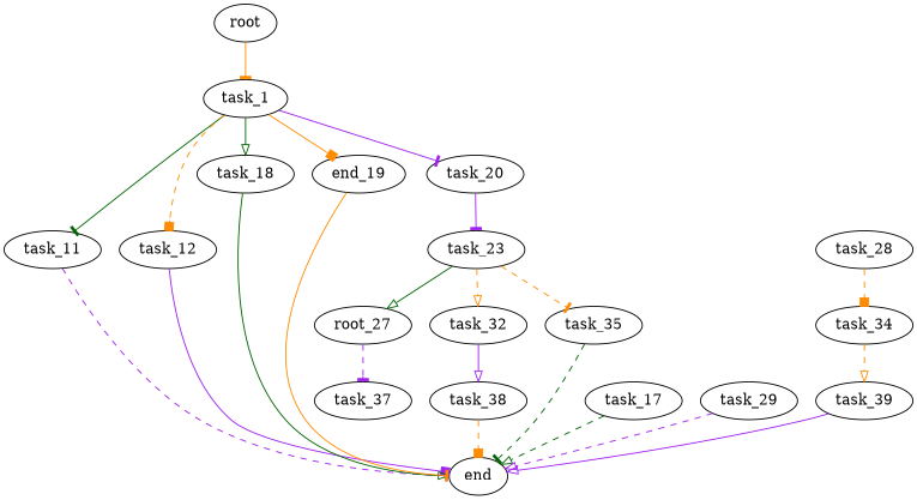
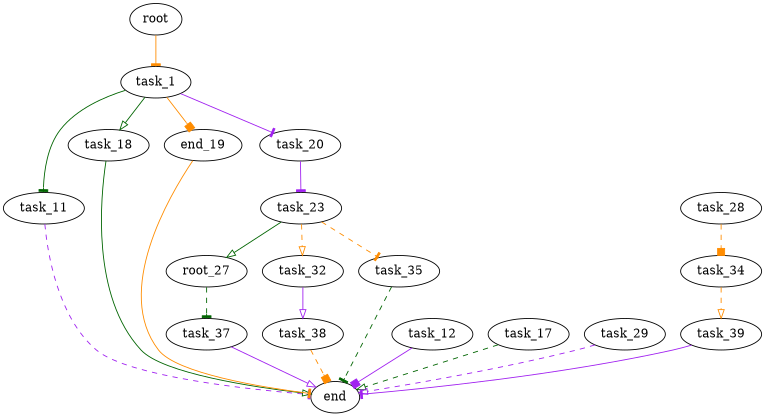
  digraph {
    edge [arrowhead=tee color=darkorange style=solid]
    root
    task_1
    task_11
    task_12
    task_18
    n6 [label=end_19]
    task_20
    end
    task_23
    task_17
    task_29
    task_28
    task_34
    n14 [label=root_27]
    task_32
    task_35
    task_37
    task_38
    task_39
    root -> task_1
    task_1 -> task_11 [color=darkgreen]
-   task_1 -> task_12 [arrowhead=box style=dashed]
    task_1 -> task_18 [arrowhead=onormal color=darkgreen]
    task_1 -> n6 [arrowhead=box]
    task_1 -> task_20 [color=purple]
    task_11 -> end [color=purple style=dashed]
    task_12 -> end [arrowhead=box color=purple]
    task_18 -> end [arrowhead=onormal color=darkgreen]
    n6 -> end
    task_20 -> task_23 [color=purple]
    task_23 -> n14 [arrowhead=onormal color=darkgreen]
    task_23 -> task_32 [arrowhead=onormal style=dashed]
    task_23 -> task_35 [style=dashed]
    task_17 -> end [arrowhead=onormal color=darkgreen style=dashed]
    task_29 -> end [arrowhead=onormal color=purple style=dashed]
    task_28 -> task_34 [arrowhead=box style=dashed]
    task_34 -> task_39 [arrowhead=onormal style=dashed]
-   n14 -> task_37 [color=purple style=dashed]
+   n14 -> task_37 [color=darkgreen style=dashed]
    task_32 -> task_38 [arrowhead=onormal color=purple]
    task_35 -> end [color=darkgreen style=dashed]
+   task_37 -> end [arrowhead=onormal color=purple]
    task_38 -> end [arrowhead=box style=dashed]
-   task_39 -> end [arrowhead=onormal color=purple]
+   task_39 -> end [color=purple]
  }
